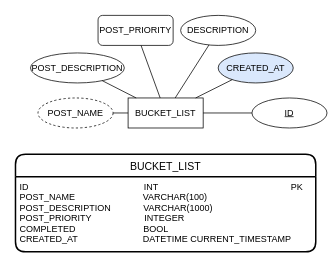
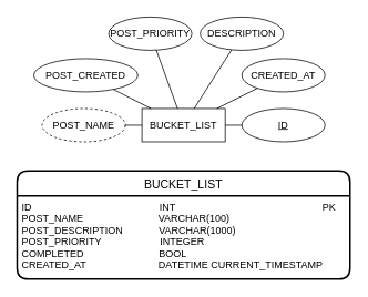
  <mxCell id="0" />
  <mxCell id="1" parent="0" />
  <mxCell id="2" value="BUCKET_LIST" style="whiteSpace=wrap;html=1;align=center;" vertex="1" parent="1"><mxGeometry x="170" y="130" width="100" height="40" as="geometry" /></mxCell>
- <mxCell id="3" value="POST_DESCRIPTION" style="ellipse;whiteSpace=wrap;html=1;align=center;" vertex="1" parent="1"><mxGeometry x="40" y="70" width="125" height="40" as="geometry" /></mxCell>
- <mxCell id="4" value="POST_PRIORITY" style="whiteSpace=wrap;html=1;align=center;rounded=1;" vertex="1" parent="1"><mxGeometry x="130" y="20" width="100" height="40" as="geometry" /></mxCell>
+ <mxCell id="3" value="POST_CREATED" style="ellipse;whiteSpace=wrap;html=1;align=center;" vertex="1" parent="1"><mxGeometry x="40" y="70" width="125" height="40" as="geometry" /></mxCell>
+ <mxCell id="4" value="POST_PRIORITY" style="ellipse;whiteSpace=wrap;html=1;align=center;" vertex="1" parent="1"><mxGeometry x="130" y="20" width="100" height="40" as="geometry" /></mxCell>
  <mxCell id="5" value="POST_NAME" style="ellipse;whiteSpace=wrap;html=1;align=center;dashed=1;" vertex="1" parent="1"><mxGeometry x="50" y="130" width="100" height="40" as="geometry" /></mxCell>
- <mxCell id="6" value="ID" style="ellipse;whiteSpace=wrap;html=1;align=center;fontStyle=4;" vertex="1" parent="1"><mxGeometry x="335" y="130" width="100" height="40" as="geometry" /></mxCell>
+ <mxCell id="6" value="ID" style="ellipse;whiteSpace=wrap;html=1;align=center;fontStyle=4;" vertex="1" parent="1"><mxGeometry x="290" y="130" width="100" height="40" as="geometry" /></mxCell>
  <mxCell id="7" value="DESCRIPTION" style="ellipse;whiteSpace=wrap;html=1;align=center;" vertex="1" parent="1"><mxGeometry x="240" y="20" width="100" height="40" as="geometry" /></mxCell>
  <mxCell id="8" value="" style="endArrow=none;html=1;rounded=0;" edge="1" parent="1" source="2" target="6"><mxGeometry relative="1" as="geometry"><mxPoint x="190" y="150" as="sourcePoint" /><mxPoint x="350" y="150" as="targetPoint" /></mxGeometry></mxCell>
  <mxCell id="9" value="" style="endArrow=none;html=1;rounded=0;" edge="1" parent="1" source="7" target="2"><mxGeometry relative="1" as="geometry"><mxPoint x="190" y="150" as="sourcePoint" /><mxPoint x="350" y="150" as="targetPoint" /></mxGeometry></mxCell>
  <mxCell id="10" value="" style="endArrow=none;html=1;rounded=0;" edge="1" parent="1" source="2" target="3"><mxGeometry relative="1" as="geometry"><mxPoint x="190" y="150" as="sourcePoint" /><mxPoint x="350" y="150" as="targetPoint" /></mxGeometry></mxCell>
  <mxCell id="11" value="" style="endArrow=none;html=1;rounded=0;" edge="1" parent="1" source="2" target="4"><mxGeometry relative="1" as="geometry"><mxPoint x="190" y="150" as="sourcePoint" /><mxPoint x="350" y="150" as="targetPoint" /></mxGeometry></mxCell>
  <mxCell id="12" value="" style="endArrow=none;html=1;rounded=0;" edge="1" parent="1" source="5" target="2"><mxGeometry relative="1" as="geometry"><mxPoint x="190" y="150" as="sourcePoint" /><mxPoint x="200" y="150" as="targetPoint" /></mxGeometry></mxCell>
- <mxCell id="13" value="CREATED_AT" style="ellipse;whiteSpace=wrap;html=1;align=center;fillColor=#dae8fc;" vertex="1" parent="1"><mxGeometry x="290" y="70" width="100" height="40" as="geometry" /></mxCell>
+ <mxCell id="13" value="CREATED_AT" style="ellipse;whiteSpace=wrap;html=1;align=center;" vertex="1" parent="1"><mxGeometry x="290" y="70" width="100" height="40" as="geometry" /></mxCell>
  <mxCell id="14" value="" style="endArrow=none;html=1;rounded=0;" edge="1" parent="1" source="13" target="2"><mxGeometry relative="1" as="geometry"><mxPoint x="336.67" y="110" as="sourcePoint" /><mxPoint x="400.003" y="90" as="targetPoint" /></mxGeometry></mxCell>
  <mxCell id="15" value="BUCKET_LIST" style="swimlane;childLayout=stackLayout;horizontal=1;startSize=30;horizontalStack=0;rounded=1;fontSize=14;fontStyle=0;strokeWidth=2;resizeParent=0;resizeLast=1;shadow=0;dashed=0;align=center;" vertex="1" parent="1"><mxGeometry x="20" y="205" width="400" height="130" as="geometry" /></mxCell>
  <mxCell id="16" value="ID                                              INT                                                     PK&#10;POST_NAME                           VARCHAR(100)&#10;POST_DESCRIPTION             VARCHAR(1000)&#10;POST_PRIORITY                     INTEGER&#10;COMPLETED                           BOOL&#10;CREATED_AT                          DATETIME CURRENT_TIMESTAMP&#10;" style="align=left;strokeColor=none;fillColor=none;spacingLeft=4;fontSize=12;verticalAlign=top;resizable=0;rotatable=0;part=1;" vertex="1" parent="15"><mxGeometry y="30" width="400" height="100" as="geometry" /></mxCell>
